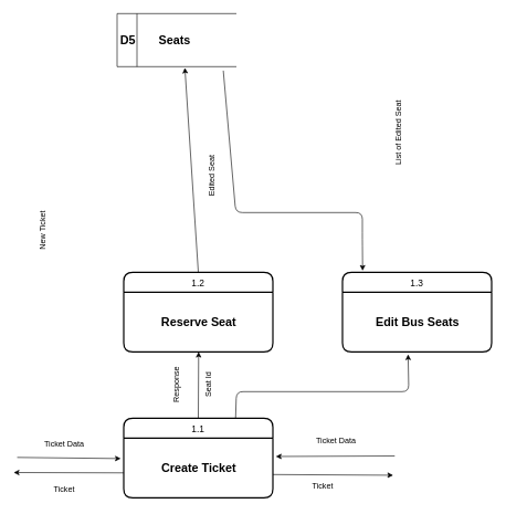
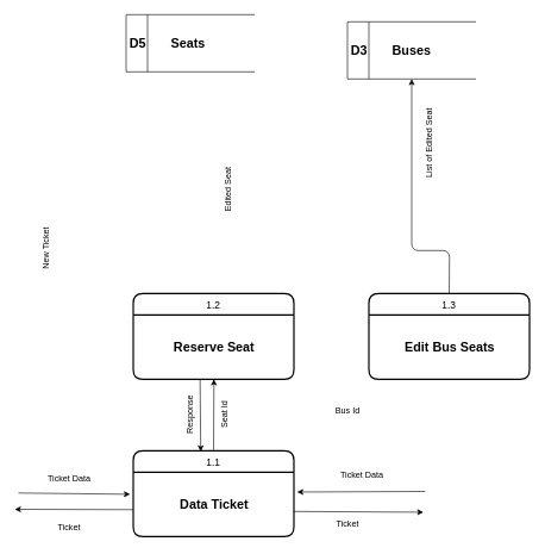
  <mxCell id="0" />
  <mxCell id="1" parent="0" />
  <mxCell id="2" value="1.1" style="swimlane;childLayout=stackLayout;horizontal=1;startSize=30;horizontalStack=0;rounded=1;fontSize=14;fontStyle=0;strokeWidth=2;resizeParent=0;resizeLast=1;shadow=0;dashed=0;align=center;" parent="1" vertex="1"><mxGeometry x="186" y="630" width="225" height="120" as="geometry" /></mxCell>
- <mxCell id="3" value="&lt;b&gt;&lt;font style=&quot;font-size: 18px;&quot;&gt;Create Ticket&lt;/font&gt;&lt;/b&gt;" style="text;html=1;align=center;verticalAlign=middle;resizable=0;points=[];autosize=1;strokeColor=none;fillColor=none;" parent="2" vertex="1"><mxGeometry y="30" width="225" height="90" as="geometry" /></mxCell>
+ <mxCell id="3" value="&lt;b&gt;&lt;font style=&quot;font-size: 18px;&quot;&gt;Data Ticket&lt;/font&gt;&lt;/b&gt;" style="text;html=1;align=center;verticalAlign=middle;resizable=0;points=[];autosize=1;strokeColor=none;fillColor=none;" parent="2" vertex="1"><mxGeometry y="30" width="225" height="90" as="geometry" /></mxCell>
  <mxCell id="4" value="" style="endArrow=classic;html=1;fontSize=18;exitX=1.019;exitY=0.407;exitDx=0;exitDy=0;exitPerimeter=0;entryX=-0.02;entryY=0.344;entryDx=0;entryDy=0;entryPerimeter=0;" parent="1" target="3" edge="1"><mxGeometry width="50" height="50" relative="1" as="geometry"><mxPoint x="25.275" y="689.19" as="sourcePoint" /><mxPoint x="-23.995" y="906.11" as="targetPoint" /><Array as="points" /></mxGeometry></mxCell>
  <mxCell id="5" value="" style="endArrow=classic;html=1;fontSize=18;entryX=1.02;entryY=0.309;entryDx=0;entryDy=0;entryPerimeter=0;exitX=-0.005;exitY=0.3;exitDx=0;exitDy=0;exitPerimeter=0;" parent="1" target="3" edge="1"><mxGeometry width="50" height="50" relative="1" as="geometry"><mxPoint x="594.875" y="687" as="sourcePoint" /><mxPoint x="436" y="691" as="targetPoint" /><Array as="points" /></mxGeometry></mxCell>
+ <mxCell id="6" value="&lt;font style=&quot;&quot;&gt;&lt;b style=&quot;&quot;&gt;&lt;font style=&quot;font-size: 18px;&quot;&gt;D3&amp;nbsp; &amp;nbsp; &amp;nbsp; &amp;nbsp;Buses&lt;/font&gt;&lt;/b&gt;&lt;/font&gt;" style="html=1;dashed=0;whitespace=wrap;shape=mxgraph.dfd.dataStoreID;align=left;spacingLeft=3;points=[[0,0],[0.5,0],[1,0],[0,0.5],[1,0.5],[0,1],[0.5,1],[1,1]];" parent="1" vertex="1"><mxGeometry x="486" y="30" width="180" height="80" as="geometry" /></mxCell>
  <mxCell id="7" value="&lt;font style=&quot;&quot;&gt;&lt;b style=&quot;&quot;&gt;&lt;font style=&quot;font-size: 18px;&quot;&gt;D5&amp;nbsp; &amp;nbsp; &amp;nbsp; &amp;nbsp;Seats&lt;/font&gt;&lt;/b&gt;&lt;/font&gt;" style="html=1;dashed=0;whitespace=wrap;shape=mxgraph.dfd.dataStoreID;align=left;spacingLeft=3;points=[[0,0],[0.5,0],[1,0],[0,0.5],[1,0.5],[0,1],[0.5,1],[1,1]];" parent="1" vertex="1"><mxGeometry x="176" y="20" width="180" height="80" as="geometry" /></mxCell>
  <mxCell id="8" value="&lt;font style=&quot;font-size: 12px;&quot;&gt;Ticket Data&lt;/font&gt;" style="text;html=1;align=center;verticalAlign=middle;resizable=0;points=[];autosize=1;strokeColor=none;fillColor=none;fontSize=24;" parent="1" vertex="1"><mxGeometry x="56" y="645" width="80" height="40" as="geometry" /></mxCell>
- <mxCell id="9" value="" style="endArrow=classic;html=1;fontSize=18;entryX=0.568;entryY=1.022;entryDx=0;entryDy=0;entryPerimeter=0;exitX=0.5;exitY=0;exitDx=0;exitDy=0;" parent="1" source="21" target="7" edge="1"><mxGeometry width="50" height="50" relative="1" as="geometry"><mxPoint x="298" y="380" as="sourcePoint" /><mxPoint x="53.38" y="140" as="targetPoint" /><Array as="points" /></mxGeometry></mxCell>
+ <mxCell id="10" value="" style="endArrow=classic;html=1;fontSize=18;entryX=0.5;entryY=1;entryDx=0;entryDy=0;exitX=0.5;exitY=0;exitDx=0;exitDy=0;" parent="1" source="19" target="6" edge="1"><mxGeometry width="50" height="50" relative="1" as="geometry"><mxPoint x="346" y="380" as="sourcePoint" /><mxPoint x="536.28" y="31.6" as="targetPoint" /><Array as="points"><mxPoint x="629" y="350" /><mxPoint x="576" y="350" /></Array></mxGeometry></mxCell>
  <mxCell id="11" value="&lt;font style=&quot;font-size: 12px;&quot;&gt;Ticket Data&lt;/font&gt;" style="text;html=1;align=center;verticalAlign=middle;resizable=0;points=[];autosize=1;strokeColor=none;fillColor=none;fontSize=24;" parent="1" vertex="1"><mxGeometry x="466" y="640" width="80" height="40" as="geometry" /></mxCell>
  <mxCell id="12" value="&lt;font style=&quot;font-size: 12px;&quot;&gt;New Ticket&lt;/font&gt;" style="text;html=1;align=center;verticalAlign=middle;resizable=0;points=[];autosize=1;strokeColor=none;fillColor=none;fontSize=24;rotation=-90;" parent="1" vertex="1"><mxGeometry x="20" y="327.21" width="80" height="40" as="geometry" /></mxCell>
  <mxCell id="13" value="&lt;font style=&quot;font-size: 12px;&quot;&gt;Edited Seat&lt;/font&gt;" style="text;html=1;align=center;verticalAlign=middle;resizable=0;points=[];autosize=1;strokeColor=none;fillColor=none;fontSize=24;rotation=-90;" parent="1" vertex="1"><mxGeometry x="270" y="245" width="90" height="40" as="geometry" /></mxCell>
  <mxCell id="14" value="&lt;font style=&quot;font-size: 12px;&quot;&gt;List of Edited Seat&lt;/font&gt;" style="text;html=1;align=center;verticalAlign=middle;resizable=0;points=[];autosize=1;strokeColor=none;fillColor=none;fontSize=24;rotation=-90;" parent="1" vertex="1"><mxGeometry x="536" y="180" width="120" height="40" as="geometry" /></mxCell>
  <mxCell id="15" value="" style="endArrow=classic;html=1;fontSize=18;exitX=0;exitY=0.583;exitDx=0;exitDy=0;exitPerimeter=0;" parent="1" source="3" edge="1"><mxGeometry width="50" height="50" relative="1" as="geometry"><mxPoint x="190.685" y="719.55" as="sourcePoint" /><mxPoint x="20" y="712" as="targetPoint" /><Array as="points" /></mxGeometry></mxCell>
  <mxCell id="16" value="&lt;font style=&quot;font-size: 12px;&quot;&gt;Ticket&lt;/font&gt;" style="text;html=1;align=center;verticalAlign=middle;resizable=0;points=[];autosize=1;strokeColor=none;fillColor=none;fontSize=24;" parent="1" vertex="1"><mxGeometry x="66" y="712.5" width="60" height="40" as="geometry" /></mxCell>
  <mxCell id="17" value="" style="endArrow=classic;html=1;fontSize=18;exitX=1.019;exitY=0.407;exitDx=0;exitDy=0;exitPerimeter=0;entryX=-0.016;entryY=0.623;entryDx=0;entryDy=0;entryPerimeter=0;" parent="1" edge="1"><mxGeometry width="50" height="50" relative="1" as="geometry"><mxPoint x="411.005" y="715" as="sourcePoint" /><mxPoint x="592.4" y="716.07" as="targetPoint" /><Array as="points" /></mxGeometry></mxCell>
  <mxCell id="18" value="&lt;font style=&quot;font-size: 12px;&quot;&gt;Ticket&lt;/font&gt;" style="text;html=1;align=center;verticalAlign=middle;resizable=0;points=[];autosize=1;strokeColor=none;fillColor=none;fontSize=24;" parent="1" vertex="1"><mxGeometry x="456" y="708" width="60" height="40" as="geometry" /></mxCell>
  <mxCell id="19" value="1.3" style="swimlane;childLayout=stackLayout;horizontal=1;startSize=30;horizontalStack=0;rounded=1;fontSize=14;fontStyle=0;strokeWidth=2;resizeParent=0;resizeLast=1;shadow=0;dashed=0;align=center;" parent="1" vertex="1"><mxGeometry x="516" y="410" width="225" height="120" as="geometry" /></mxCell>
  <mxCell id="20" value="&lt;b&gt;&lt;font style=&quot;font-size: 18px;&quot;&gt;Edit Bus Seats&lt;/font&gt;&lt;/b&gt;" style="text;html=1;align=center;verticalAlign=middle;resizable=0;points=[];autosize=1;strokeColor=none;fillColor=none;" parent="19" vertex="1"><mxGeometry y="30" width="225" height="90" as="geometry" /></mxCell>
  <mxCell id="21" value="1.2" style="swimlane;childLayout=stackLayout;horizontal=1;startSize=30;horizontalStack=0;rounded=1;fontSize=14;fontStyle=0;strokeWidth=2;resizeParent=0;resizeLast=1;shadow=0;dashed=0;align=center;" parent="1" vertex="1"><mxGeometry x="186" y="410" width="225" height="120" as="geometry" /></mxCell>
  <mxCell id="22" value="&lt;b&gt;&lt;font style=&quot;font-size: 18px;&quot;&gt;Reserve Seat&lt;/font&gt;&lt;/b&gt;" style="text;html=1;align=center;verticalAlign=middle;resizable=0;points=[];autosize=1;strokeColor=none;fillColor=none;" parent="21" vertex="1"><mxGeometry y="30" width="225" height="90" as="geometry" /></mxCell>
  <mxCell id="23" value="" style="endArrow=classic;html=1;fontSize=18;exitX=0.5;exitY=0;exitDx=0;exitDy=0;" parent="1" source="2" edge="1"><mxGeometry width="50" height="50" relative="1" as="geometry"><mxPoint x="308" y="390" as="sourcePoint" /><mxPoint x="299" y="530" as="targetPoint" /><Array as="points" /></mxGeometry></mxCell>
- <mxCell id="24" value="" style="endArrow=classic;html=1;fontSize=18;exitX=0.89;exitY=1.075;exitDx=0;exitDy=0;entryX=0.135;entryY=-0.019;entryDx=0;entryDy=0;entryPerimeter=0;exitPerimeter=0;" parent="1" source="7" target="19" edge="1"><mxGeometry width="50" height="50" relative="1" as="geometry"><mxPoint x="308.5" y="640" as="sourcePoint" /><mxPoint x="306" y="540" as="targetPoint" /><Array as="points"><mxPoint x="355" y="320" /><mxPoint x="546" y="320" /><mxPoint x="546" y="360" /></Array></mxGeometry></mxCell>
  <mxCell id="25" value="&lt;font style=&quot;font-size: 12px;&quot;&gt;Seat Id&lt;/font&gt;" style="text;html=1;align=center;verticalAlign=middle;resizable=0;points=[];autosize=1;strokeColor=none;fillColor=none;fontSize=24;rotation=-90;" parent="1" vertex="1"><mxGeometry x="280" y="560" width="60" height="40" as="geometry" /></mxCell>
- <mxCell id="26" value="" style="endArrow=classic;html=1;fontSize=18;exitX=0.75;exitY=0;exitDx=0;exitDy=0;entryX=0.44;entryY=1.043;entryDx=0;entryDy=0;entryPerimeter=0;" parent="1" source="2" target="20" edge="1"><mxGeometry width="50" height="50" relative="1" as="geometry"><mxPoint x="421.005" y="725" as="sourcePoint" /><mxPoint x="602.4" y="726.07" as="targetPoint" /><Array as="points"><mxPoint x="356" y="590" /><mxPoint x="616" y="590" /></Array></mxGeometry></mxCell>
+ <mxCell id="27" value="&lt;font style=&quot;font-size: 12px;&quot;&gt;Bus Id&lt;/font&gt;" style="text;html=1;align=center;verticalAlign=middle;resizable=0;points=[];autosize=1;strokeColor=none;fillColor=none;fontSize=24;" parent="1" vertex="1"><mxGeometry x="456" y="550" width="60" height="40" as="geometry" /></mxCell>
+ <mxCell id="28" value="" style="endArrow=classic;html=1;fontSize=18;entryX=0.42;entryY=0.01;entryDx=0;entryDy=0;entryPerimeter=0;exitX=0.416;exitY=1.004;exitDx=0;exitDy=0;exitPerimeter=0;" edge="1" parent="1" source="22" target="2"><mxGeometry width="50" height="50" relative="1" as="geometry"><mxPoint x="604.875" y="697" as="sourcePoint" /><mxPoint x="425.5" y="697.81" as="targetPoint" /><Array as="points" /></mxGeometry></mxCell>
  <mxCell id="29" value="&lt;font style=&quot;font-size: 12px;&quot;&gt;Response&lt;/font&gt;" style="text;html=1;align=center;verticalAlign=middle;resizable=0;points=[];autosize=1;strokeColor=none;fillColor=none;fontSize=24;rotation=-90;" vertex="1" parent="1"><mxGeometry x="222" y="560" width="80" height="40" as="geometry" /></mxCell>
